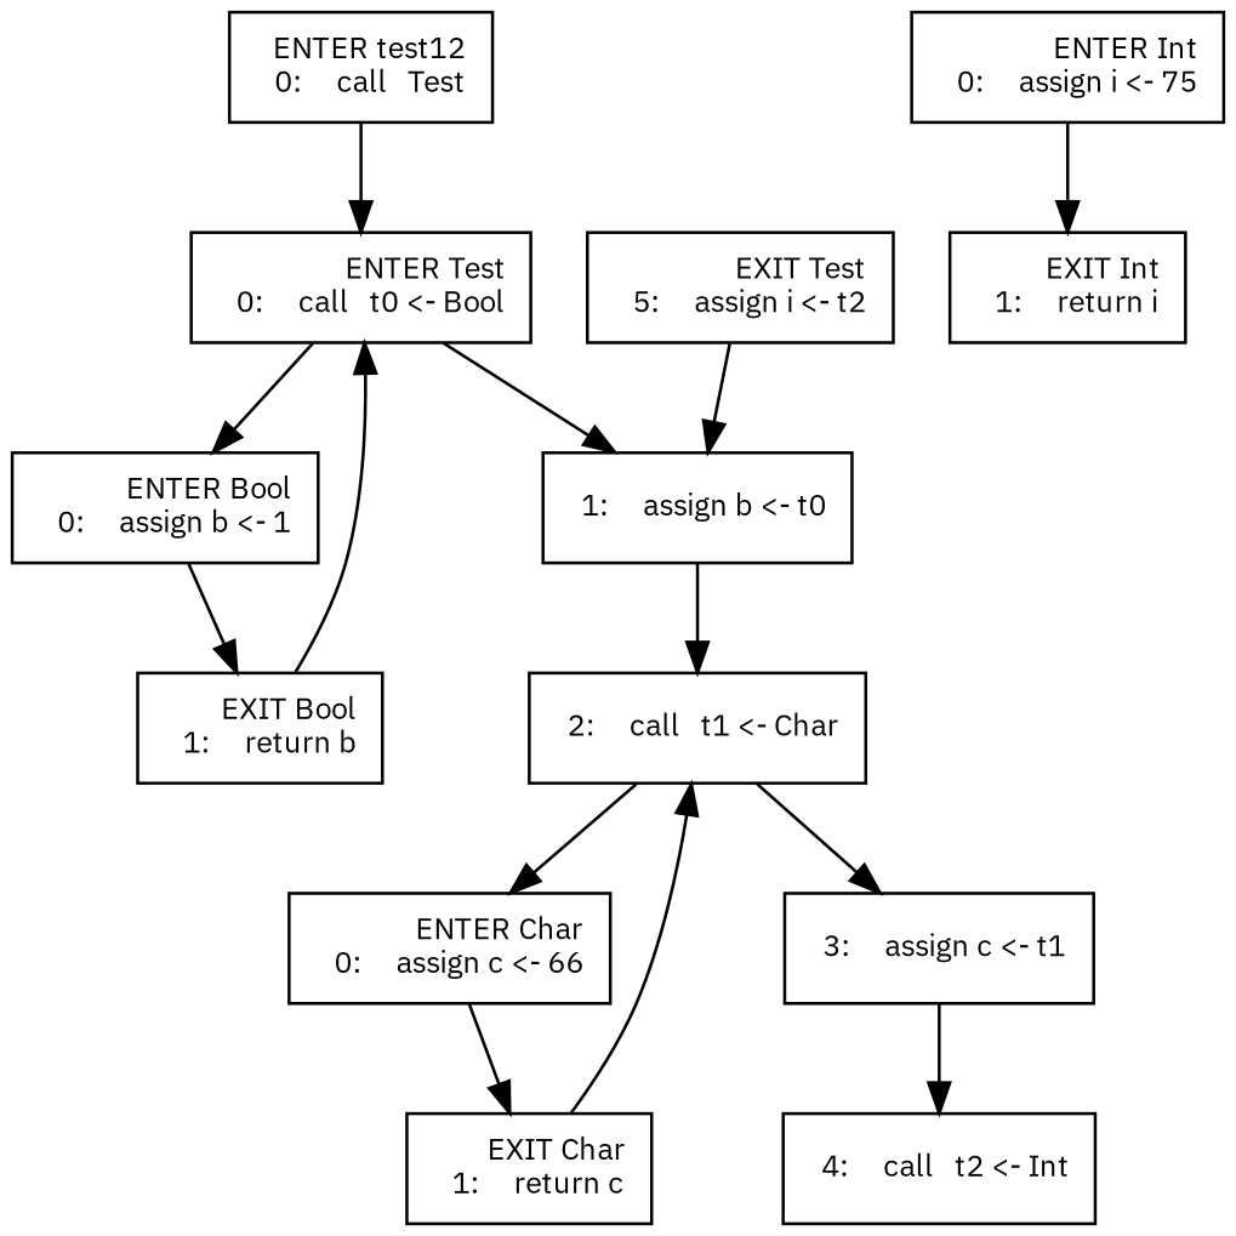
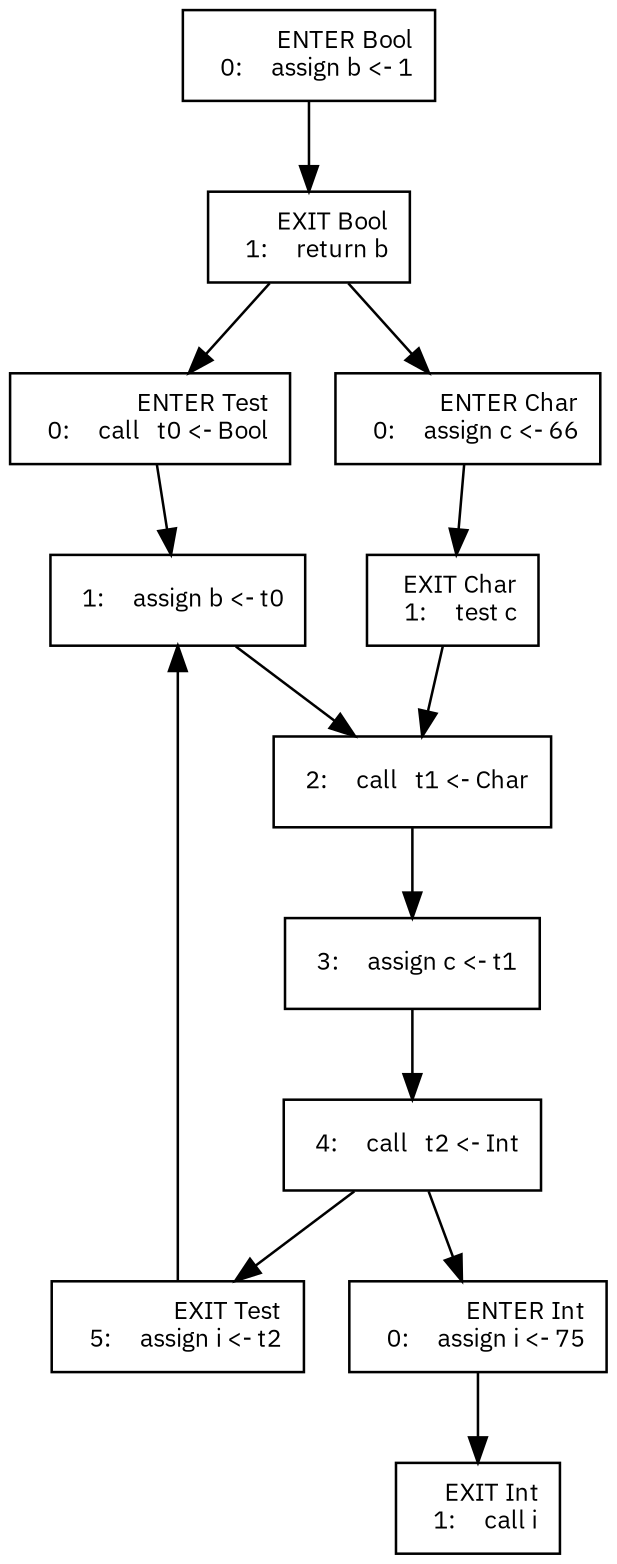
  digraph {
    fontname="IBM Plex Sans"
    fontsize=10
    node [fontname="IBM Plex Sans" fontsize=10 shape=box]
    edge [fontname="IBM Plex Sans" fontsize=10]
-   n1 [label=" ENTER test12\r   0:     call   Test\l"]
    n2 [label=" ENTER Test\r   0:     call   t0 <- Bool\l"]
    n3 [label=" ENTER Bool\r   0:     assign b <- 1\l"]
    n4 [label="  1:     assign b <- t0\l"]
    n5 [label=" EXIT Bool\r   1:     return b\l"]
    n6 [label="  2:     call   t1 <- Char\l"]
    n7 [label=" ENTER Int\r   0:     assign i <- 75\l"]
-   n8 [label=" EXIT Int\r   1:     return i\l"]
+   n8 [label=" EXIT Int\r   1:     call i\l"]
    n9 [label="  4:     call   t2 <- Int\l"]
    n10 [label=" EXIT Test\r   5:     assign i <- t2\l"]
    n11 [label=" ENTER Char\r   0:     assign c <- 66\l"]
-   n12 [label=" EXIT Char\r   1:     return c\l"]
+   n12 [label=" EXIT Char\r   1:     test c\l"]
    n13 [label="  3:     assign c <- t1\l"]
-   n1 -> n2
-   n2 -> n3
    n2 -> n4
    n3 -> n5
    n4 -> n6
    n5 -> n2
-   n6 -> n11
+   n5 -> n11
    n6 -> n13
    n7 -> n8
+   n9 -> n7
+   n9 -> n10
    n10 -> n4
    n11 -> n12
    n12 -> n6
    n13 -> n9
  }
